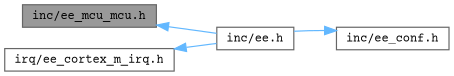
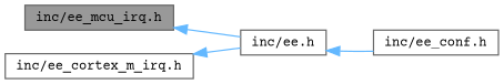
  digraph {
    fontname="Courier Prime"
    rankdir=LR
    node [color=grey40 fillcolor=white fontname="Courier Prime" fontsize=10 shape=box style=filled]
    edge [color=steelblue1 dir=back fontname="Courier Prime" fontsize=10 labelfontname=Helvetica labelfontsize=10 style=solid]
-   n1 [color=gray40 fillcolor=grey60 fontcolor=black height=0.2 label="inc/ee_mcu_mcu.h" width=0.4]
+   n1 [color=gray40 fillcolor=grey60 fontcolor=black height=0.2 label="inc/ee_mcu_irq.h" width=0.4]
    n2 [height=0.2 label="inc/ee.h" width=0.4]
-   n3 [height=0.2 label="irq/ee_cortex_m_irq.h" width=0.4]
+   n3 [height=0.2 label="inc/ee_cortex_m_irq.h" width=0.4]
    n4 [height=0.2 label="inc/ee_conf.h" width=0.4]
    n1 -> n2
-   n4 -> n2
+   n2 -> n4
    n3 -> n2
  }
